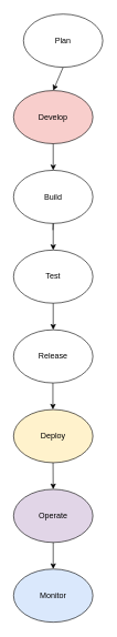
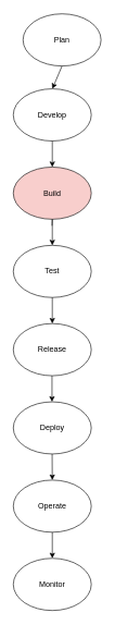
  <mxCell id="0" />
  <mxCell id="1" parent="0" />
  <mxCell id="2" value="Plan" style="ellipse;whiteSpace=wrap;html=1;" vertex="1" parent="1"><mxGeometry x="35" y="20" width="120" height="80" as="geometry" /></mxCell>
  <mxCell id="3" value="" style="endArrow=classic;html=1;rounded=0;exitX=0.5;exitY=1;exitDx=0;exitDy=0;" edge="1" parent="1" source="2"><mxGeometry width="50" height="50" relative="1" as="geometry"><mxPoint x="60" y="105" as="sourcePoint" /><mxPoint x="80" y="135" as="targetPoint" /></mxGeometry></mxCell>
- <mxCell id="4" value="Develop" style="ellipse;whiteSpace=wrap;html=1;fillColor=#f8cecc;" vertex="1" parent="1"><mxGeometry x="20" y="135" width="120" height="80" as="geometry" /></mxCell>
+ <mxCell id="4" value="Develop" style="ellipse;whiteSpace=wrap;html=1;" vertex="1" parent="1"><mxGeometry x="20" y="135" width="120" height="80" as="geometry" /></mxCell>
  <mxCell id="5" value="" style="endArrow=classic;html=1;rounded=0;exitX=0.5;exitY=1;exitDx=0;exitDy=0;" edge="1" parent="1" source="4"><mxGeometry width="50" height="50" relative="1" as="geometry"><mxPoint x="70" y="235" as="sourcePoint" /><mxPoint x="80" y="255" as="targetPoint" /></mxGeometry></mxCell>
- <mxCell id="6" value="Build" style="ellipse;whiteSpace=wrap;html=1;" vertex="1" parent="1"><mxGeometry x="20" y="255" width="120" height="80" as="geometry" /></mxCell>
+ <mxCell id="6" value="Build" style="ellipse;whiteSpace=wrap;html=1;fillColor=#f8cecc;" vertex="1" parent="1"><mxGeometry x="20" y="255" width="120" height="80" as="geometry" /></mxCell>
  <mxCell id="7" value="" style="endArrow=classic;html=1;rounded=0;" edge="1" parent="1"><mxGeometry width="50" height="50" relative="1" as="geometry"><mxPoint x="79.55" y="345" as="sourcePoint" /><mxPoint x="80" y="375" as="targetPoint" /><Array as="points"><mxPoint x="80" y="335" /></Array></mxGeometry></mxCell>
  <mxCell id="8" value="Test" style="ellipse;whiteSpace=wrap;html=1;" vertex="1" parent="1"><mxGeometry x="20" y="375" width="120" height="80" as="geometry" /></mxCell>
  <mxCell id="9" value="" style="endArrow=classic;html=1;rounded=0;exitX=0.5;exitY=1;exitDx=0;exitDy=0;" edge="1" parent="1" source="8"><mxGeometry width="50" height="50" relative="1" as="geometry"><mxPoint x="80" y="465" as="sourcePoint" /><mxPoint x="80" y="495" as="targetPoint" /></mxGeometry></mxCell>
  <mxCell id="10" value="Release" style="ellipse;whiteSpace=wrap;html=1;" vertex="1" parent="1"><mxGeometry x="20" y="495" width="120" height="80" as="geometry" /></mxCell>
  <mxCell id="11" value="" style="endArrow=classic;html=1;rounded=0;" edge="1" parent="1"><mxGeometry width="50" height="50" relative="1" as="geometry"><mxPoint x="79.55" y="575" as="sourcePoint" /><mxPoint x="79.55" y="615" as="targetPoint" /></mxGeometry></mxCell>
- <mxCell id="12" value="Deploy" style="ellipse;whiteSpace=wrap;html=1;fillColor=#fff2cc;" vertex="1" parent="1"><mxGeometry x="20" y="615" width="120" height="80" as="geometry" /></mxCell>
+ <mxCell id="12" value="Deploy" style="ellipse;whiteSpace=wrap;html=1;" vertex="1" parent="1"><mxGeometry x="20" y="615" width="120" height="80" as="geometry" /></mxCell>
  <mxCell id="13" value="" style="endArrow=classic;html=1;rounded=0;" edge="1" parent="1"><mxGeometry width="50" height="50" relative="1" as="geometry"><mxPoint x="79.76" y="695" as="sourcePoint" /><mxPoint x="80" y="735" as="targetPoint" /><Array as="points" /></mxGeometry></mxCell>
- <mxCell id="14" value="Operate" style="ellipse;whiteSpace=wrap;html=1;fillColor=#e1d5e7;" vertex="1" parent="1"><mxGeometry x="20" y="735" width="120" height="80" as="geometry" /></mxCell>
+ <mxCell id="14" value="Operate" style="ellipse;whiteSpace=wrap;html=1;" vertex="1" parent="1"><mxGeometry x="20" y="735" width="120" height="80" as="geometry" /></mxCell>
  <mxCell id="15" value="" style="endArrow=classic;html=1;rounded=0;exitX=0.5;exitY=1;exitDx=0;exitDy=0;" edge="1" parent="1" source="14"><mxGeometry width="50" height="50" relative="1" as="geometry"><mxPoint x="55" y="905" as="sourcePoint" /><mxPoint x="80" y="855" as="targetPoint" /></mxGeometry></mxCell>
- <mxCell id="16" value="Monitor" style="ellipse;whiteSpace=wrap;html=1;fillColor=#dae8fc;" vertex="1" parent="1"><mxGeometry x="20" y="855" width="120" height="80" as="geometry" /></mxCell>
+ <mxCell id="16" value="Monitor" style="ellipse;whiteSpace=wrap;html=1;" vertex="1" parent="1"><mxGeometry x="20" y="855" width="120" height="80" as="geometry" /></mxCell>
